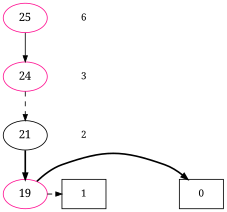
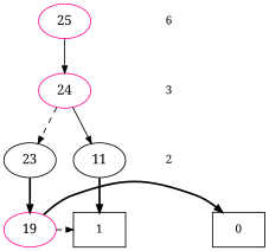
  digraph {
    fontname="Noto Serif"
    node [fontname="Noto Serif" color=black]
    edge [fontname="Noto Serif" style=invis arrowsize=.75]
    T [style=invis color=""]
    0 [fontsize=12 shape=box]
    1 [fontsize=12 shape=box]
    6 [color=deeppink fontsize=12 shape=plaintext]
    25 [color=deeppink]
    3 [fontsize=12 shape=plaintext]
    24 [color=deeppink]
    2 [fontsize=12 shape=plaintext]
-   23 [label=21]
+   11
+   23
    19 [color=deeppink]
    subgraph sub_1 {
      rank=same
      subgraph sub_2 {
        rank=same
        T
      }
      subgraph sub_3 {
        rank=same
        0
      }
      subgraph sub_4 {
        rank=same
        1
      }
    }
    subgraph sub_5 {
      rank=same
      25
      subgraph sub_6 {
        rank=same
        6
      }
    }
    subgraph sub_7 {
      rank=same
      24
      subgraph sub_8 {
        rank=same
        3
      }
    }
    subgraph sub_9 {
      rank=same
+     11
      23
      subgraph sub_10 {
        rank=same
        2
      }
    }
    subgraph sub_11 {
      rank=same
      19
      subgraph sub_12 {
        rank=same
        1
      }
    }
    1 -> T [arrowsize=""]
    6 -> 3 [arrowsize=""]
    25 -> 24 [style=solid]
    3 -> 2 [arrowsize=""]
+   24 -> 11 [style=solid]
    24 -> 23 [style=dashed]
    2 -> 1 [arrowsize=""]
+   11 -> 1 [style=bold]
    23 -> 19 [style=bold]
    19 -> 0 [style=bold]
    19 -> 1 [style=dashed]
  }
